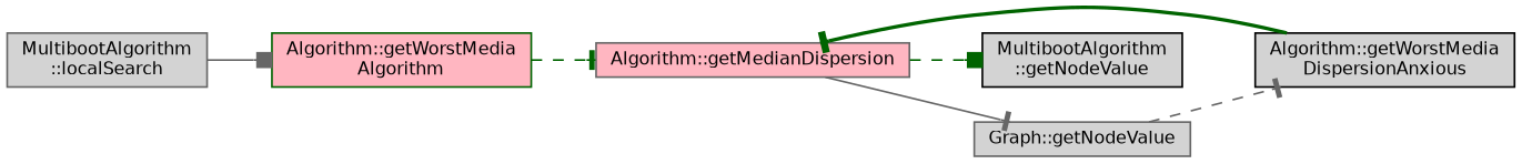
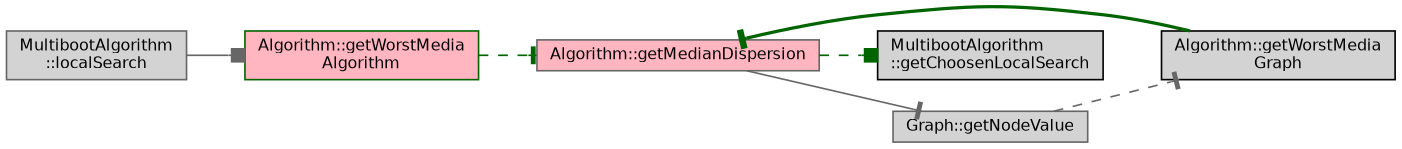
  digraph {
    rankdir=LR
    node [color=gray40 fillcolor=lightgrey fontname=Helvetica fontsize=10 shape=record style=filled]
    edge [arrowhead=tee color=gray40 fontname=Helvetica fontsize=10 labelfontname=Helvetica labelfontsize=10 style=dashed]
    n1 [fontcolor=black height=0.2 label="MultibootAlgorithm\l::localSearch" width=0.4]
    n2 [color=darkgreen fillcolor=lightpink height=0.2 label="Algorithm::getWorstMedia\lAlgorithm" width=0.4]
-   n3 [color=black height=0.2 label="MultibootAlgorithm\l::getNodeValue" width=0.4]
-   n4 [color=black height=0.2 label="Algorithm::getWorstMedia\lDispersionAnxious" width=0.4]
+   n3 [color=black height=0.2 label="MultibootAlgorithm\l::getChoosenLocalSearch" width=0.4]
+   n4 [color=black height=0.2 label="Algorithm::getWorstMedia\lGraph" width=0.4]
    n5 [fillcolor=lightpink height=0.2 label="Algorithm::getMedianDispersion" width=0.4]
    n6 [height=0.2 label="Graph::getNodeValue" width=0.4]
    n1 -> n2 [arrowhead=box style=solid]
    n2 -> n5 [color=darkgreen]
    n4 -> n5 [color=darkgreen style=bold]
    n5 -> n3 [arrowhead=box color=darkgreen]
    n5 -> n6 [style=solid]
    n6 -> n4
  }
